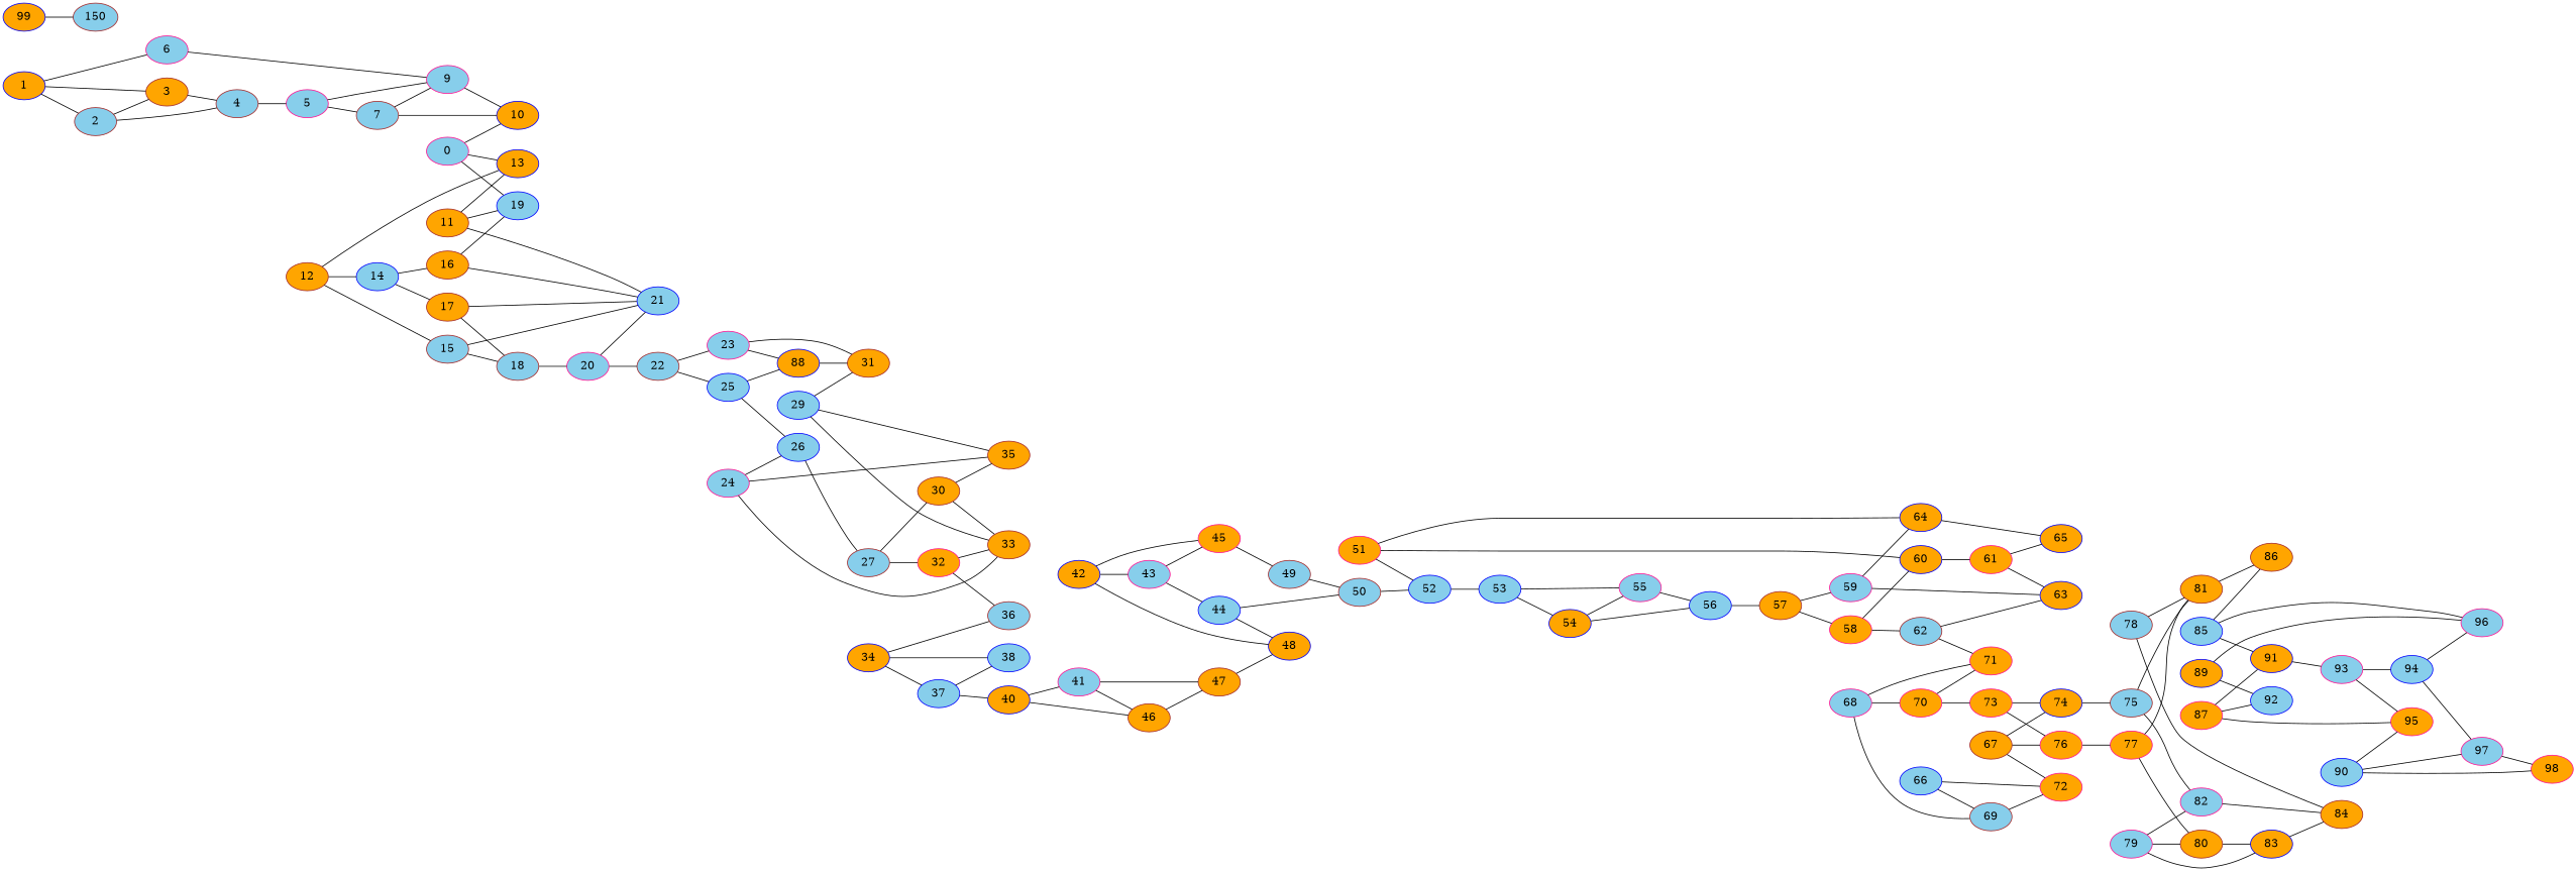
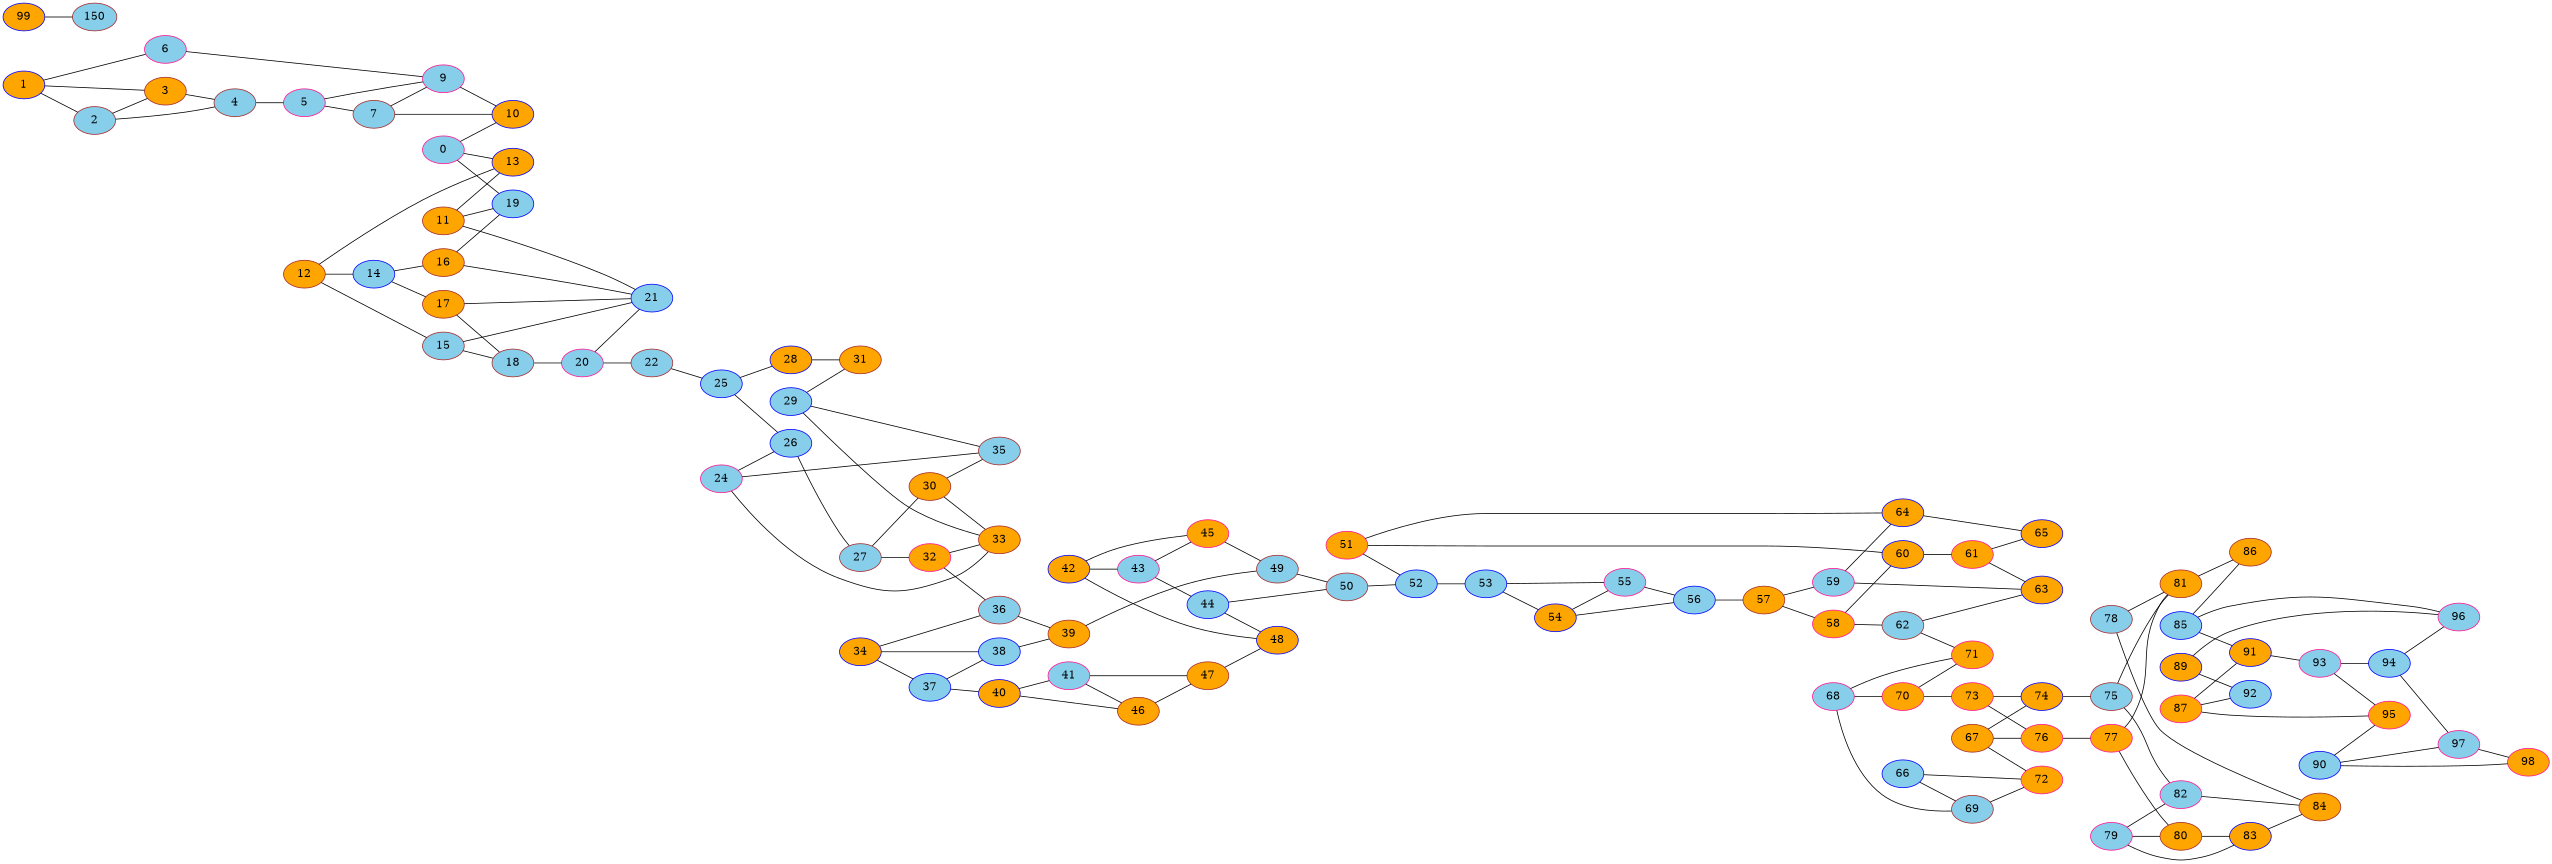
  graph {
    rankdir=LR
    node [color=blue fillcolor=orange style=filled]
    1
    2 [color=brown fillcolor=skyblue]
    3 [color=brown]
    6 [color=deeppink fillcolor=skyblue]
    4 [color=brown fillcolor=skyblue]
    9 [color=deeppink fillcolor=skyblue]
    5 [color=deeppink fillcolor=skyblue]
    7 [color=brown fillcolor=skyblue]
    10
    n10 [color=deeppink fillcolor=skyblue label=0]
    13
    19 [fillcolor=skyblue]
    11 [color=brown]
    21 [fillcolor=skyblue]
    12 [color=brown]
    14 [fillcolor=skyblue]
    15 [color=brown fillcolor=skyblue]
    16 [color=brown]
    17 [color=brown]
    18 [color=brown fillcolor=skyblue]
    20 [color=deeppink fillcolor=skyblue]
    22 [color=brown fillcolor=skyblue]
-   23 [color=deeppink fillcolor=skyblue]
    25 [fillcolor=skyblue]
-   28 [label=88]
+   28
    31 [color=brown]
    26 [fillcolor=skyblue]
    27 [color=brown fillcolor=skyblue]
    24 [color=deeppink fillcolor=skyblue]
    33 [color=brown]
-   35 [color=brown]
+   35 [color=brown fillcolor=skyblue]
    30 [color=brown]
    32 [color=deeppink]
    36 [color=brown fillcolor=skyblue]
    29 [fillcolor=skyblue]
+   39 [color=brown]
    49 [color=brown fillcolor=skyblue]
    34
    37 [fillcolor=skyblue]
    38 [fillcolor=skyblue]
    40
    41 [color=deeppink fillcolor=skyblue]
    46 [color=brown]
    50 [color=brown fillcolor=skyblue]
    47 [color=brown]
    48
    42
    43 [color=deeppink fillcolor=skyblue]
    45 [color=deeppink]
    44 [fillcolor=skyblue]
    52 [fillcolor=skyblue]
    53 [fillcolor=skyblue]
    54
    55 [color=deeppink fillcolor=skyblue]
    51 [color=deeppink]
    60
    64
    61 [color=deeppink]
    65
    56 [fillcolor=skyblue]
    57 [color=brown]
    58 [color=deeppink]
    59 [color=deeppink fillcolor=skyblue]
    62 [color=brown fillcolor=skyblue]
    63
    71 [color=deeppink]
    69 [color=brown fillcolor=skyblue]
    66 [fillcolor=skyblue]
    72 [color=deeppink]
    68 [color=deeppink fillcolor=skyblue]
    70 [color=deeppink]
    73 [color=deeppink]
    74
    76 [color=deeppink]
    67 [color=brown]
    75 [color=brown fillcolor=skyblue]
    77 [color=deeppink]
    81 [color=brown]
    82 [color=deeppink fillcolor=skyblue]
    86 [color=brown]
    84 [color=brown]
    80 [color=brown]
    78 [color=brown fillcolor=skyblue]
    83
    79 [color=deeppink fillcolor=skyblue]
    85 [fillcolor=skyblue]
    91
    96 [color=deeppink fillcolor=skyblue]
    93 [color=deeppink fillcolor=skyblue]
    89
    92 [fillcolor=skyblue]
    95 [color=deeppink]
    94 [fillcolor=skyblue]
    87 [color=deeppink]
    97 [color=deeppink fillcolor=skyblue]
    98 [color=deeppink]
    90 [fillcolor=skyblue]
    99
    n99 [color=brown fillcolor=skyblue label=150]
    1 -- 2
    1 -- 3
    1 -- 6
    2 -- 3
    2 -- 4
    3 -- 4
    6 -- 9
    4 -- 5
    9 -- 10
    5 -- 9
    5 -- 7
    7 -- 9
    7 -- 10
    n10 -- 10
    n10 -- 13
    n10 -- 19
    11 -- 13
    11 -- 19
    11 -- 21
    12 -- 13
    12 -- 14
    12 -- 15
    14 -- 16
    14 -- 17
    15 -- 21
    15 -- 18
    16 -- 19
    16 -- 21
    17 -- 21
    17 -- 18
    18 -- 20
    20 -- 21
    20 -- 22
-   22 -- 23
    22 -- 25
-   23 -- 28
-   23 -- 31
    25 -- 28
    25 -- 26
    28 -- 31
    26 -- 27
    27 -- 30
    27 -- 32
    24 -- 26
    24 -- 33
    24 -- 35
    30 -- 33
    30 -- 35
    32 -- 33
    32 -- 36
+   36 -- 39
    29 -- 31
    29 -- 33
    29 -- 35
+   39 -- 49
    49 -- 50
    34 -- 36
    34 -- 37
    34 -- 38
    37 -- 38
    37 -- 40
+   38 -- 39
    40 -- 41
    40 -- 46
    41 -- 46
    41 -- 47
    46 -- 47
    50 -- 52
    47 -- 48
    42 -- 48
    42 -- 43
    42 -- 45
    43 -- 45
    43 -- 44
    45 -- 49
    44 -- 50
    44 -- 48
    52 -- 53
    53 -- 54
    53 -- 55
    54 -- 55
    54 -- 56
    55 -- 56
    51 -- 52
    51 -- 60
    51 -- 64
    60 -- 61
    64 -- 65
    61 -- 65
    61 -- 63
    56 -- 57
    57 -- 58
    57 -- 59
    58 -- 60
    58 -- 62
    59 -- 64
    59 -- 63
    62 -- 63
    62 -- 71
    69 -- 72
    66 -- 69
    66 -- 72
    68 -- 71
    68 -- 69
    68 -- 70
    70 -- 71
    70 -- 73
    73 -- 74
    73 -- 76
    74 -- 75
    76 -- 77
    67 -- 72
    67 -- 74
    67 -- 76
    75 -- 81
    75 -- 82
    77 -- 81
    77 -- 80
    81 -- 86
    82 -- 84
    80 -- 83
    78 -- 81
    78 -- 84
    83 -- 84
    79 -- 82
    79 -- 80
    79 -- 83
    85 -- 86
    85 -- 91
    85 -- 96
    91 -- 93
    93 -- 95
    93 -- 94
    89 -- 96
    89 -- 92
    94 -- 96
    94 -- 97
    87 -- 91
    87 -- 92
    87 -- 95
    97 -- 98
    90 -- 95
    90 -- 97
    90 -- 98
    99 -- n99
  }
